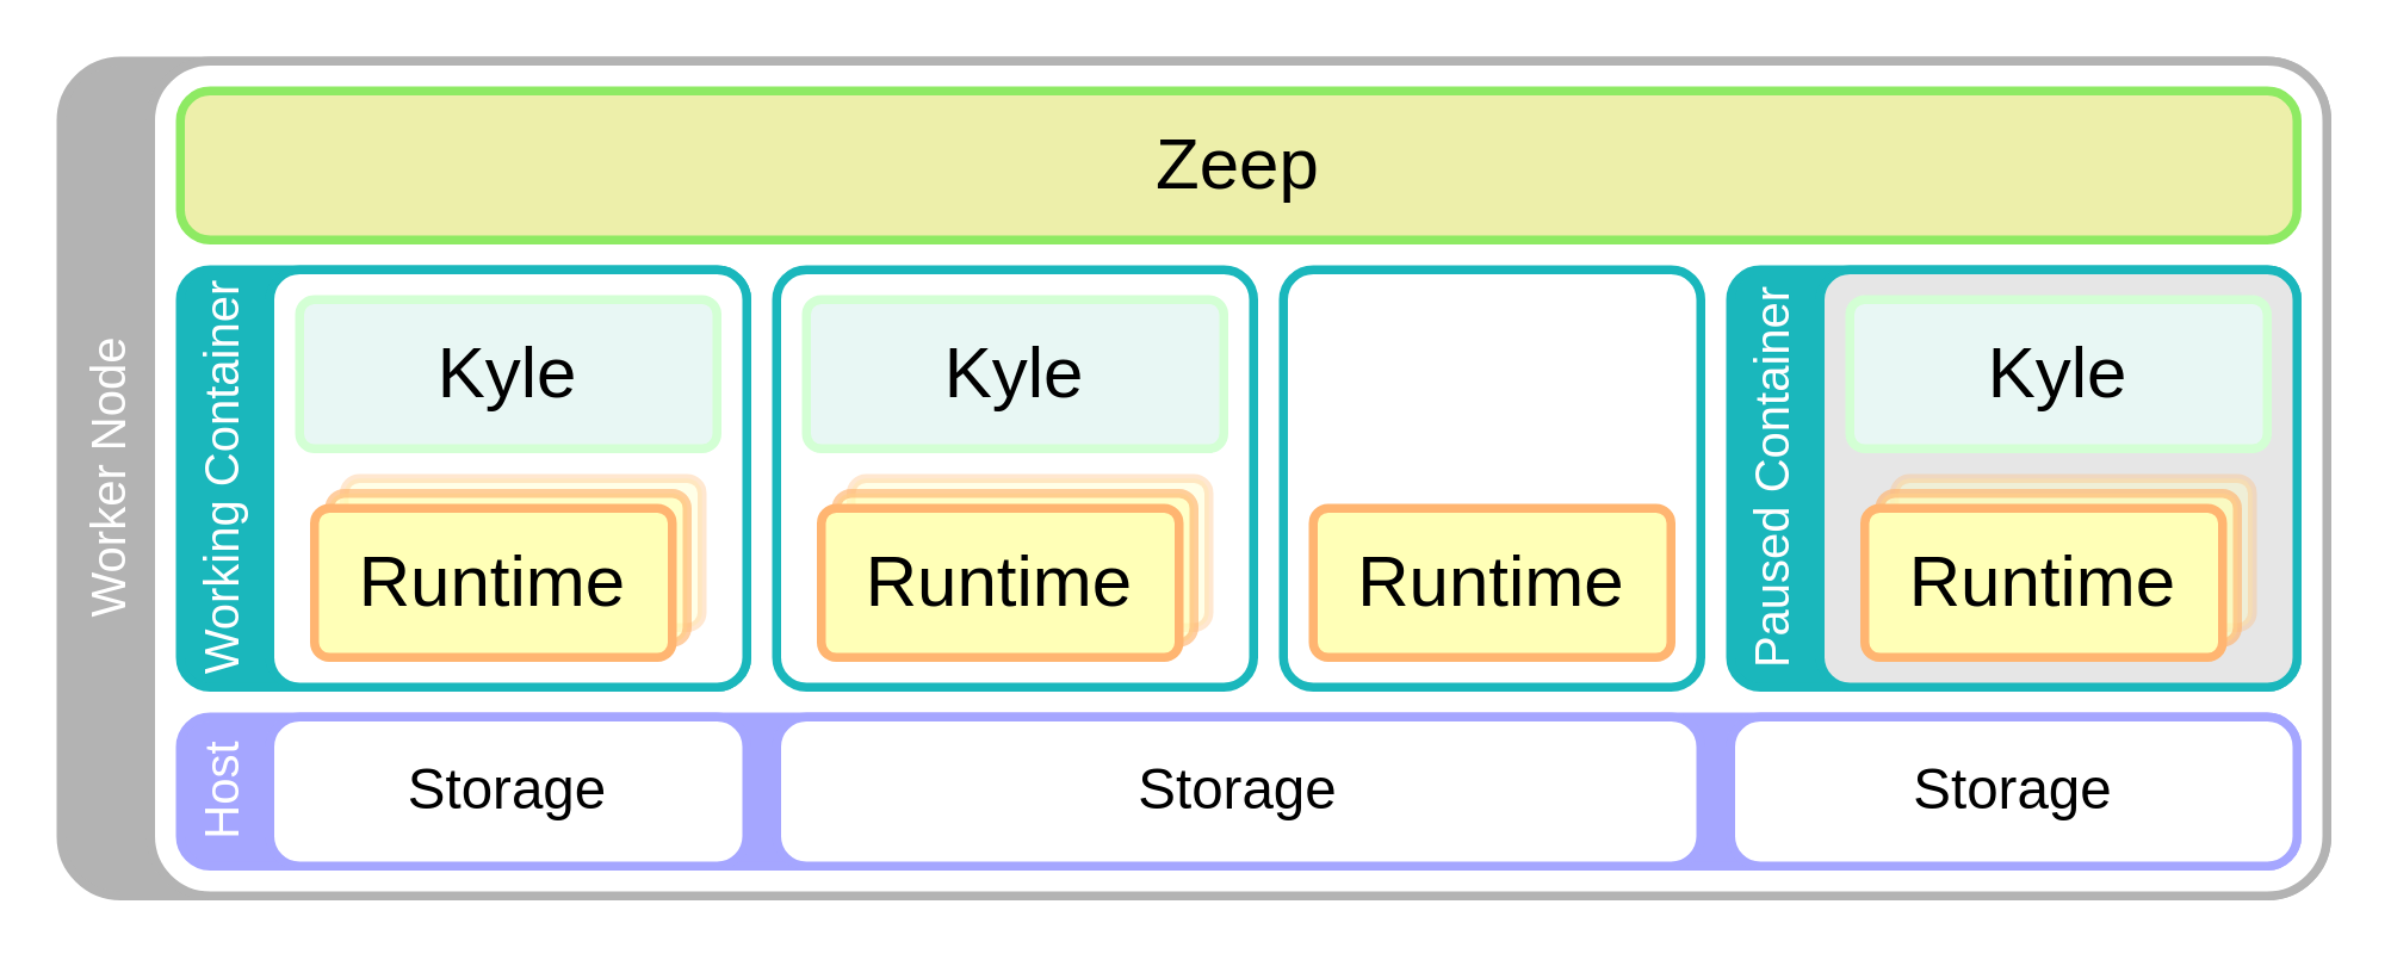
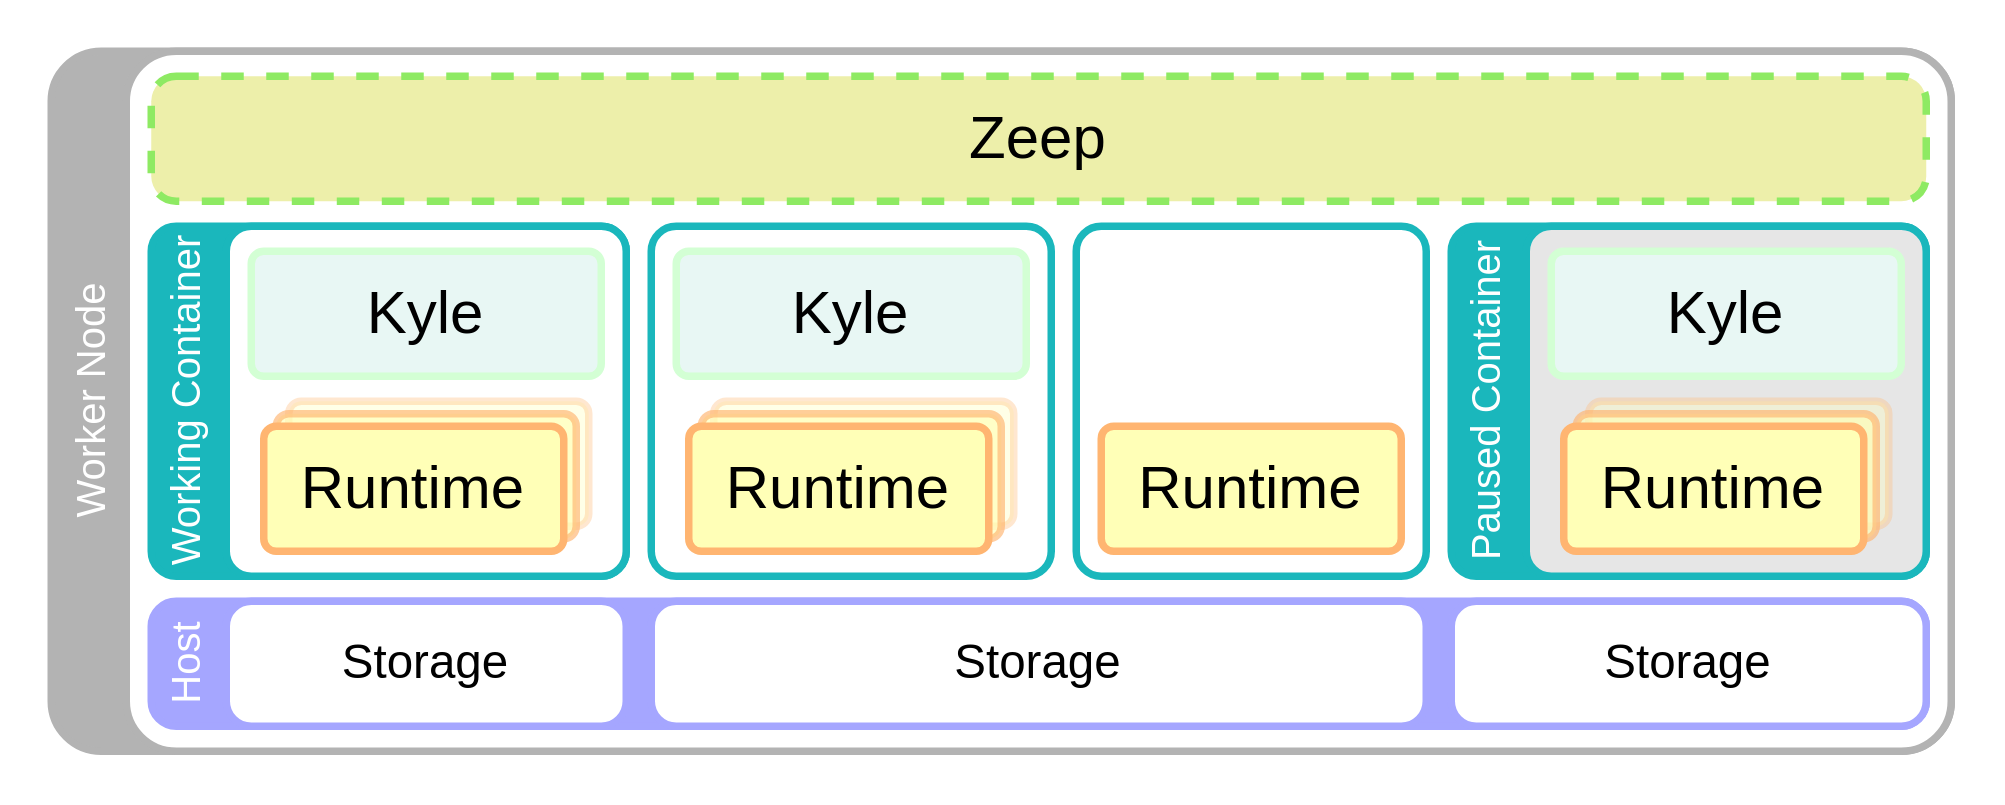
  <mxCell id="0" />
  <mxCell id="1" style="locked=1;" parent="0" />
  <mxCell id="2" value="worker" style="" parent="0" />
  <mxCell id="3" value="Worker Node" style="rounded=1;whiteSpace=wrap;html=1;absoluteArcSize=1;strokeColor=#B3B3B3;strokeWidth=3;fillColor=#B3B3B3;fontStyle=0;fontSize=16;fontFamily=Helvetica;arcSize=40;fontColor=#FFFFFF;verticalAlign=top;horizontal=0;" vertex="1" parent="2"><mxGeometry x="20" y="20" width="760" height="280" as="geometry" /></mxCell>
  <mxCell id="4" value="" style="rounded=1;whiteSpace=wrap;html=1;absoluteArcSize=1;strokeColor=#B3B3B3;strokeWidth=3;fillColor=#ffffff;fontStyle=0;fontSize=24;fontFamily=Helvetica;arcSize=40;fontColor=#333333;imageHeight=24;" vertex="1" parent="2"><mxGeometry x="50" y="20" width="730" height="280" as="geometry" /></mxCell>
  <mxCell id="5" value="components" style="" parent="0" />
  <mxCell id="6" value="Paused Container" style="rounded=1;whiteSpace=wrap;html=1;absoluteArcSize=1;strokeColor=#1AB7BC;strokeWidth=3;fillColor=#1AB7BC;fontStyle=0;fontSize=16;fontFamily=Helvetica;arcSize=20;verticalAlign=top;fontColor=#FFFFFF;horizontal=0;align=center;spacing=0;spacingBottom=0;" vertex="1" parent="5"><mxGeometry x="580" y="90" width="190" height="140" as="geometry" /></mxCell>
  <mxCell id="7" value="Working Container" style="rounded=1;whiteSpace=wrap;html=1;absoluteArcSize=1;strokeColor=#1AB7BC;strokeWidth=3;fillColor=#1AB7BC;fontStyle=0;fontSize=16;fontFamily=Helvetica;arcSize=20;verticalAlign=top;fontColor=#FFFFFF;horizontal=0;align=center;spacing=0;" vertex="1" parent="5"><mxGeometry x="60" y="90" width="190" height="140" as="geometry" /></mxCell>
- <mxCell id="8" value="&lt;font style=&quot;font-size: 24px&quot;&gt;Zeep&lt;/font&gt;" style="rounded=1;whiteSpace=wrap;html=1;absoluteArcSize=1;strokeColor=#8eea63;strokeWidth=3;fillColor=#edefaa;fontStyle=0;fontSize=24;fontFamily=Helvetica;arcSize=20;fontColor=#000000;" vertex="1" parent="5"><mxGeometry x="60" y="30" width="710" height="50" as="geometry" /></mxCell>
+ <mxCell id="8" value="&lt;font style=&quot;font-size: 24px&quot;&gt;Zeep&lt;/font&gt;" style="rounded=1;whiteSpace=wrap;html=1;absoluteArcSize=1;strokeColor=#8eea63;strokeWidth=3;fillColor=#edefaa;fontStyle=0;fontSize=24;fontFamily=Helvetica;arcSize=20;fontColor=#000000;dashed=1;" vertex="1" parent="5"><mxGeometry x="60" y="30" width="710" height="50" as="geometry" /></mxCell>
  <mxCell id="9" value="" style="rounded=1;whiteSpace=wrap;html=1;absoluteArcSize=1;strokeColor=#1ab7bc;strokeWidth=3;fillColor=#E6E6E6;fontStyle=0;fontSize=24;fontFamily=Helvetica;arcSize=20;" vertex="1" parent="5"><mxGeometry x="610" y="90" width="160" height="140" as="geometry" /></mxCell>
  <mxCell id="10" value="" style="rounded=1;whiteSpace=wrap;html=1;absoluteArcSize=1;strokeColor=#ffb571;strokeWidth=3;fillColor=#FFFFB7;fontStyle=0;fontSize=24;fontFamily=Helvetica;arcSize=10;opacity=33;" vertex="1" parent="5"><mxGeometry x="635" y="160" width="120" height="50" as="geometry" /></mxCell>
  <mxCell id="11" value="" style="rounded=1;whiteSpace=wrap;html=1;absoluteArcSize=1;strokeColor=#ffb571;strokeWidth=3;fillColor=#FFFFB7;fontStyle=0;fontSize=24;fontFamily=Helvetica;arcSize=10;opacity=66;" vertex="1" parent="5"><mxGeometry x="630" y="165" width="120" height="50" as="geometry" /></mxCell>
  <mxCell id="12" value="&lt;font style=&quot;font-size: 24px&quot;&gt;Kyle&lt;/font&gt;" style="rounded=1;whiteSpace=wrap;html=1;absoluteArcSize=1;strokeColor=#D3FFD4;strokeWidth=3;fillColor=#E8F7F4;fontStyle=0;fontSize=24;fontFamily=Helvetica;arcSize=10;" vertex="1" parent="5"><mxGeometry x="620" y="100" width="140" height="50" as="geometry" /></mxCell>
  <mxCell id="13" value="&lt;font style=&quot;font-size: 24px&quot;&gt;Runtime&lt;/font&gt;" style="rounded=1;whiteSpace=wrap;html=1;absoluteArcSize=1;strokeColor=#ffb571;strokeWidth=3;fillColor=#FFFFB7;fontStyle=0;fontSize=24;fontFamily=Helvetica;arcSize=10;" vertex="1" parent="5"><mxGeometry x="625" y="170" width="120" height="50" as="geometry" /></mxCell>
  <mxCell id="14" value="" style="rounded=1;whiteSpace=wrap;html=1;absoluteArcSize=1;strokeColor=#1ab7bc;strokeWidth=3;fillColor=#ffffff;fontStyle=0;fontSize=24;fontFamily=Helvetica;arcSize=20;" vertex="1" parent="5"><mxGeometry x="430" y="90" width="140" height="140" as="geometry" /></mxCell>
  <mxCell id="15" value="&lt;font style=&quot;font-size: 24px&quot;&gt;Runtime&lt;/font&gt;" style="rounded=1;whiteSpace=wrap;html=1;absoluteArcSize=1;strokeColor=#ffb571;strokeWidth=3;fillColor=#FFFFB7;fontStyle=0;fontSize=24;fontFamily=Helvetica;arcSize=10;" vertex="1" parent="5"><mxGeometry x="440" y="170" width="120" height="50" as="geometry" /></mxCell>
  <mxCell id="16" value="" style="rounded=1;whiteSpace=wrap;html=1;absoluteArcSize=1;strokeColor=#1ab7bc;strokeWidth=3;fillColor=#ffffff;fontStyle=0;fontSize=24;fontFamily=Helvetica;arcSize=20;" vertex="1" parent="5"><mxGeometry x="90" y="90" width="160" height="140" as="geometry" /></mxCell>
  <mxCell id="17" value="" style="rounded=1;whiteSpace=wrap;html=1;absoluteArcSize=1;strokeColor=#ffb571;strokeWidth=3;fillColor=#FFFFB7;fontStyle=0;fontSize=24;fontFamily=Helvetica;arcSize=10;opacity=33;" vertex="1" parent="5"><mxGeometry x="115" y="160" width="120" height="50" as="geometry" /></mxCell>
  <mxCell id="18" value="" style="rounded=1;whiteSpace=wrap;html=1;absoluteArcSize=1;strokeColor=#ffb571;strokeWidth=3;fillColor=#FFFFB7;fontStyle=0;fontSize=24;fontFamily=Helvetica;arcSize=10;opacity=66;" vertex="1" parent="5"><mxGeometry x="110" y="165" width="120" height="50" as="geometry" /></mxCell>
  <mxCell id="19" value="&lt;font style=&quot;font-size: 24px&quot;&gt;Kyle&lt;/font&gt;" style="rounded=1;whiteSpace=wrap;html=1;absoluteArcSize=1;strokeColor=#D3FFD4;strokeWidth=3;fillColor=#E8F7F4;fontStyle=0;fontSize=24;fontFamily=Helvetica;arcSize=10;" vertex="1" parent="5"><mxGeometry x="100" y="100" width="140" height="50" as="geometry" /></mxCell>
  <mxCell id="20" value="&lt;font style=&quot;font-size: 24px&quot;&gt;Runtime&lt;/font&gt;" style="rounded=1;whiteSpace=wrap;html=1;absoluteArcSize=1;strokeColor=#ffb571;strokeWidth=3;fillColor=#FFFFB7;fontStyle=0;fontSize=24;fontFamily=Helvetica;arcSize=10;" vertex="1" parent="5"><mxGeometry x="105" y="170" width="120" height="50" as="geometry" /></mxCell>
  <mxCell id="21" value="" style="rounded=1;whiteSpace=wrap;html=1;absoluteArcSize=1;strokeColor=#1ab7bc;strokeWidth=3;fillColor=#ffffff;fontStyle=0;fontSize=24;fontFamily=Helvetica;arcSize=20;" vertex="1" parent="5"><mxGeometry x="260" y="90" width="160" height="140" as="geometry" /></mxCell>
  <mxCell id="22" value="" style="rounded=1;whiteSpace=wrap;html=1;absoluteArcSize=1;strokeColor=#ffb571;strokeWidth=3;fillColor=#FFFFB7;fontStyle=0;fontSize=24;fontFamily=Helvetica;arcSize=10;opacity=33;" vertex="1" parent="5"><mxGeometry x="285" y="160" width="120" height="50" as="geometry" /></mxCell>
  <mxCell id="23" value="" style="rounded=1;whiteSpace=wrap;html=1;absoluteArcSize=1;strokeColor=#ffb571;strokeWidth=3;fillColor=#FFFFB7;fontStyle=0;fontSize=24;fontFamily=Helvetica;arcSize=10;opacity=66;" vertex="1" parent="5"><mxGeometry x="280" y="165" width="120" height="50" as="geometry" /></mxCell>
  <mxCell id="24" value="&lt;font style=&quot;font-size: 24px&quot;&gt;Kyle&lt;/font&gt;" style="rounded=1;whiteSpace=wrap;html=1;absoluteArcSize=1;strokeColor=#D3FFD4;strokeWidth=3;fillColor=#E8F7F4;fontStyle=0;fontSize=24;fontFamily=Helvetica;arcSize=10;" vertex="1" parent="5"><mxGeometry x="270" y="100" width="140" height="50" as="geometry" /></mxCell>
  <mxCell id="25" value="&lt;font style=&quot;font-size: 24px&quot;&gt;Runtime&lt;/font&gt;" style="rounded=1;whiteSpace=wrap;html=1;absoluteArcSize=1;strokeColor=#ffb571;strokeWidth=3;fillColor=#FFFFB7;fontStyle=0;fontSize=24;fontFamily=Helvetica;arcSize=10;" vertex="1" parent="5"><mxGeometry x="275" y="170" width="120" height="50" as="geometry" /></mxCell>
  <mxCell id="26" value="Host" style="rounded=1;whiteSpace=wrap;html=1;absoluteArcSize=1;strokeColor=#A5A6FF;strokeWidth=3;fillColor=#a5a6ff;fontStyle=0;fontSize=16;fontFamily=Helvetica;arcSize=20;fontColor=#FFFFFF;verticalAlign=top;horizontal=0;spacing=0;" vertex="1" parent="5"><mxGeometry x="60" y="240" width="710" height="50" as="geometry" /></mxCell>
  <mxCell id="27" value="Storage" style="rounded=1;whiteSpace=wrap;html=1;strokeColor=#A5A6FF;fillColor=#ffffff;fontColor=#000000;align=center;arcSize=20;strokeWidth=3;imageHeight=24;absoluteArcSize=1;fontSize=19;" vertex="1" parent="5"><mxGeometry x="90" y="240" width="160" height="50" as="geometry" /></mxCell>
  <mxCell id="28" value="Storage" style="rounded=1;whiteSpace=wrap;html=1;strokeColor=#A5A6FF;fillColor=#ffffff;fontColor=#000000;align=center;arcSize=20;strokeWidth=3;imageHeight=24;absoluteArcSize=1;fontSize=19;" vertex="1" parent="5"><mxGeometry x="260" y="240" width="310" height="50" as="geometry" /></mxCell>
  <mxCell id="29" value="Storage" style="rounded=1;whiteSpace=wrap;html=1;strokeColor=#A5A6FF;fillColor=#ffffff;fontColor=#000000;align=center;arcSize=20;strokeWidth=3;imageHeight=24;absoluteArcSize=1;fontSize=19;" vertex="1" parent="5"><mxGeometry x="580" y="240" width="190" height="50" as="geometry" /></mxCell>
